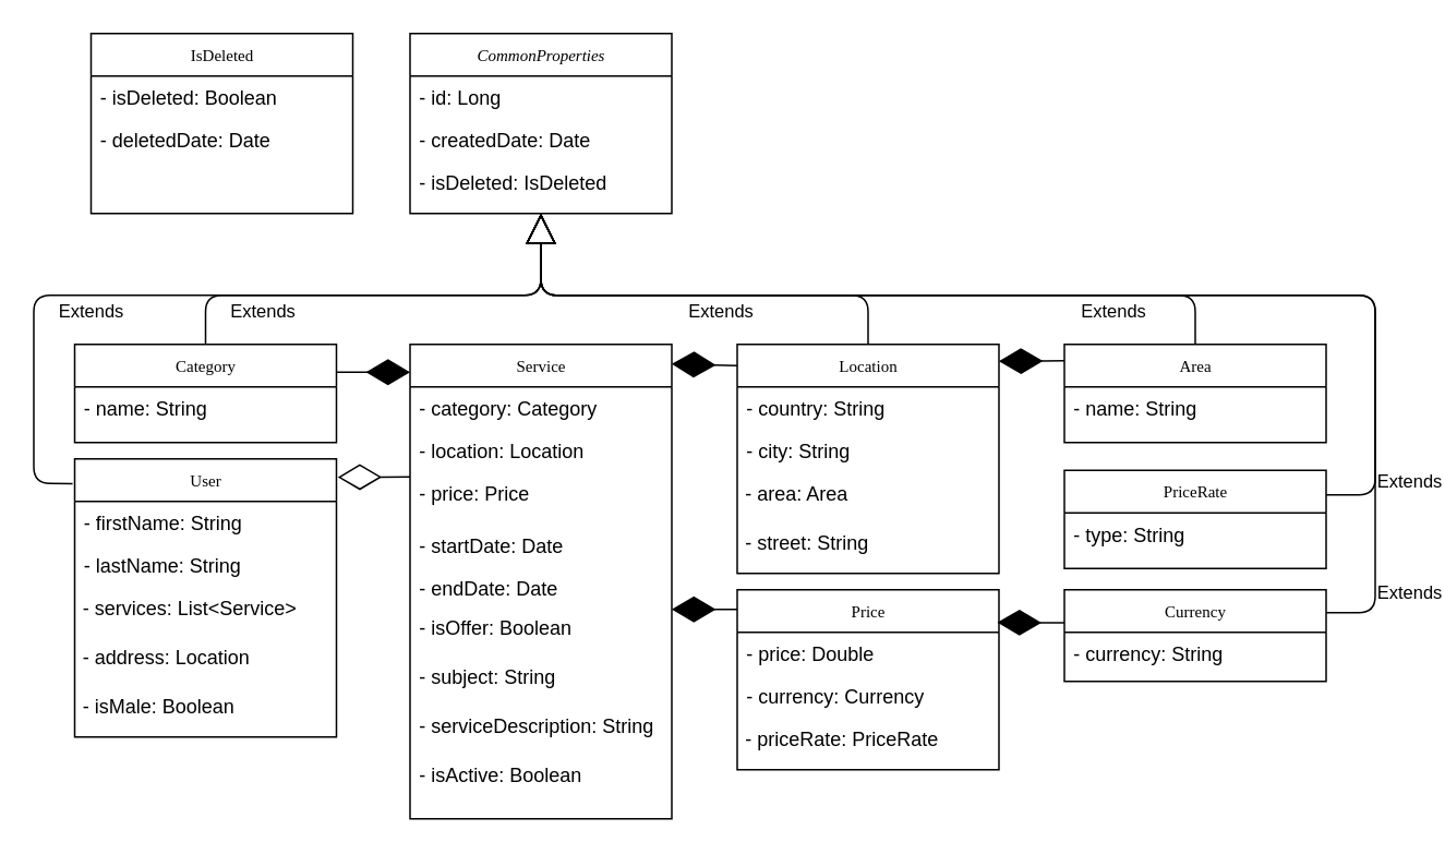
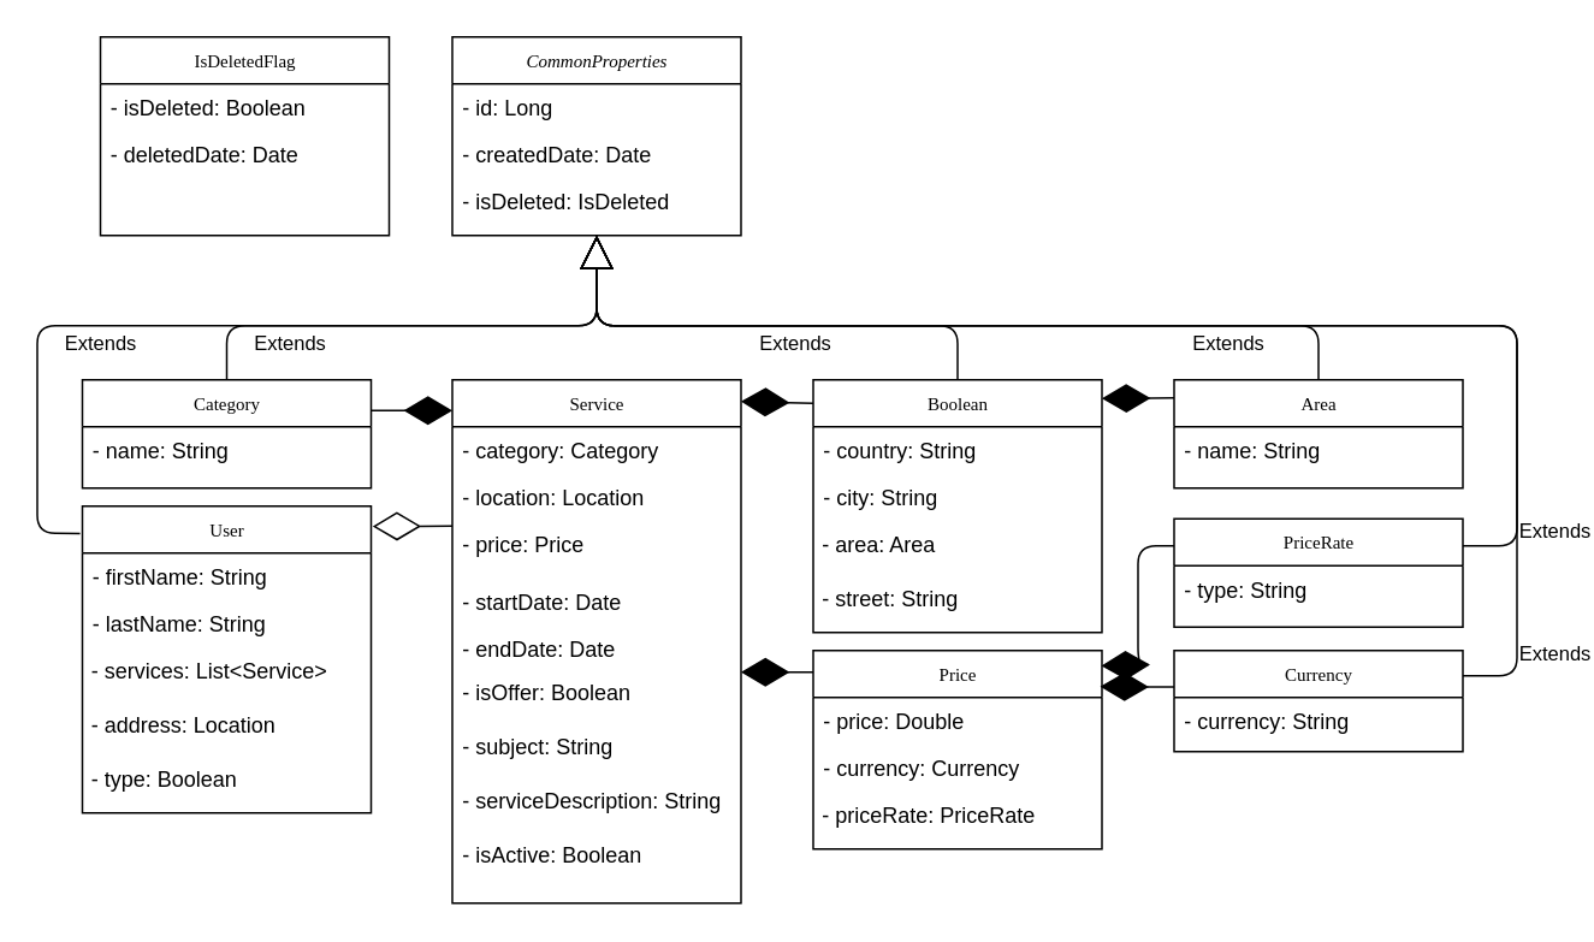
  <mxCell id="0" />
  <mxCell id="1" parent="0" />
  <mxCell id="2" value="Category" style="swimlane;html=1;fontStyle=0;childLayout=stackLayout;horizontal=1;startSize=26;fillColor=none;horizontalStack=0;resizeParent=1;resizeLast=0;collapsible=1;marginBottom=0;swimlaneFillColor=#ffffff;rounded=0;shadow=0;comic=0;labelBackgroundColor=none;strokeWidth=1;fontFamily=Verdana;fontSize=10;align=center;" parent="1" vertex="1"><mxGeometry x="45" y="210" width="160" height="60" as="geometry" /></mxCell>
  <mxCell id="3" value="- name: String" style="text;html=1;strokeColor=none;fillColor=none;align=left;verticalAlign=top;spacingLeft=4;spacingRight=4;whiteSpace=wrap;overflow=hidden;rotatable=0;points=[[0,0.5],[1,0.5]];portConstraint=eastwest;" parent="2" vertex="1"><mxGeometry y="26" width="160" height="30" as="geometry" /></mxCell>
  <mxCell id="4" value="Service" style="swimlane;html=1;fontStyle=0;childLayout=stackLayout;horizontal=1;startSize=26;fillColor=none;horizontalStack=0;resizeParent=1;resizeLast=0;collapsible=1;marginBottom=0;swimlaneFillColor=#ffffff;rounded=0;shadow=0;comic=0;labelBackgroundColor=none;strokeWidth=1;fontFamily=Verdana;fontSize=10;align=center;" parent="1" vertex="1"><mxGeometry x="250" y="210" width="160" height="290" as="geometry" /></mxCell>
  <mxCell id="5" value="- category: Category" style="text;html=1;strokeColor=none;fillColor=none;align=left;verticalAlign=top;spacingLeft=4;spacingRight=4;whiteSpace=wrap;overflow=hidden;rotatable=0;points=[[0,0.5],[1,0.5]];portConstraint=eastwest;" parent="4" vertex="1"><mxGeometry y="26" width="160" height="26" as="geometry" /></mxCell>
  <mxCell id="6" value="- location: Location" style="text;html=1;strokeColor=none;fillColor=none;align=left;verticalAlign=top;spacingLeft=4;spacingRight=4;whiteSpace=wrap;overflow=hidden;rotatable=0;points=[[0,0.5],[1,0.5]];portConstraint=eastwest;" parent="4" vertex="1"><mxGeometry y="52" width="160" height="26" as="geometry" /></mxCell>
  <mxCell id="7" value="- price: Price" style="text;html=1;strokeColor=none;fillColor=none;align=left;verticalAlign=top;spacingLeft=4;spacingRight=4;whiteSpace=wrap;overflow=hidden;rotatable=0;points=[[0,0.5],[1,0.5]];portConstraint=eastwest;" parent="4" vertex="1"><mxGeometry y="78" width="160" height="32" as="geometry" /></mxCell>
  <mxCell id="8" value="- startDate: Date" style="text;html=1;strokeColor=none;fillColor=none;align=left;verticalAlign=top;spacingLeft=4;spacingRight=4;whiteSpace=wrap;overflow=hidden;rotatable=0;points=[[0,0.5],[1,0.5]];portConstraint=eastwest;" parent="4" vertex="1"><mxGeometry y="110" width="160" height="26" as="geometry" /></mxCell>
  <mxCell id="9" value="- endDate: Date" style="text;html=1;strokeColor=none;fillColor=none;align=left;verticalAlign=top;spacingLeft=4;spacingRight=4;whiteSpace=wrap;overflow=hidden;rotatable=0;points=[[0,0.5],[1,0.5]];portConstraint=eastwest;" parent="4" vertex="1"><mxGeometry y="136" width="160" height="24" as="geometry" /></mxCell>
  <mxCell id="10" value="- isOffer: Boolean" style="text;html=1;strokeColor=none;fillColor=none;align=left;verticalAlign=top;spacingLeft=4;spacingRight=4;whiteSpace=wrap;overflow=hidden;rotatable=0;points=[[0,0.5],[1,0.5]];portConstraint=eastwest;" parent="4" vertex="1"><mxGeometry y="160" width="160" height="30" as="geometry" /></mxCell>
  <mxCell id="11" value="- subject: String" style="text;html=1;strokeColor=none;fillColor=none;align=left;verticalAlign=top;spacingLeft=4;spacingRight=4;whiteSpace=wrap;overflow=hidden;rotatable=0;points=[[0,0.5],[1,0.5]];portConstraint=eastwest;" parent="4" vertex="1"><mxGeometry y="190" width="160" height="30" as="geometry" /></mxCell>
  <mxCell id="12" value="- serviceDescription: String" style="text;html=1;strokeColor=none;fillColor=none;align=left;verticalAlign=top;spacingLeft=4;spacingRight=4;whiteSpace=wrap;overflow=hidden;rotatable=0;points=[[0,0.5],[1,0.5]];portConstraint=eastwest;" parent="4" vertex="1"><mxGeometry y="220" width="160" height="30" as="geometry" /></mxCell>
  <mxCell id="13" value="- isActive: Boolean" style="text;html=1;strokeColor=none;fillColor=none;align=left;verticalAlign=top;spacingLeft=4;spacingRight=4;whiteSpace=wrap;overflow=hidden;rotatable=0;points=[[0,0.5],[1,0.5]];portConstraint=eastwest;" parent="4" vertex="1"><mxGeometry y="250" width="160" height="30" as="geometry" /></mxCell>
- <mxCell id="14" value="IsDeleted" style="swimlane;html=1;fontStyle=0;childLayout=stackLayout;horizontal=1;startSize=26;fillColor=none;horizontalStack=0;resizeParent=1;resizeLast=0;collapsible=1;marginBottom=0;swimlaneFillColor=#ffffff;rounded=0;shadow=0;comic=0;labelBackgroundColor=none;strokeWidth=1;fontFamily=Verdana;fontSize=10;align=center;" parent="1" vertex="1"><mxGeometry x="55" y="20" width="160" height="110" as="geometry" /></mxCell>
+ <mxCell id="14" value="IsDeletedFlag" style="swimlane;html=1;fontStyle=0;childLayout=stackLayout;horizontal=1;startSize=26;fillColor=none;horizontalStack=0;resizeParent=1;resizeLast=0;collapsible=1;marginBottom=0;swimlaneFillColor=#ffffff;rounded=0;shadow=0;comic=0;labelBackgroundColor=none;strokeWidth=1;fontFamily=Verdana;fontSize=10;align=center;" parent="1" vertex="1"><mxGeometry x="55" y="20" width="160" height="110" as="geometry" /></mxCell>
  <mxCell id="15" value="- isDeleted: Boolean" style="text;html=1;strokeColor=none;fillColor=none;align=left;verticalAlign=top;spacingLeft=4;spacingRight=4;whiteSpace=wrap;overflow=hidden;rotatable=0;points=[[0,0.5],[1,0.5]];portConstraint=eastwest;" parent="14" vertex="1"><mxGeometry y="26" width="160" height="26" as="geometry" /></mxCell>
  <mxCell id="16" value="- deletedDate: Date" style="text;html=1;strokeColor=none;fillColor=none;align=left;verticalAlign=top;spacingLeft=4;spacingRight=4;whiteSpace=wrap;overflow=hidden;rotatable=0;points=[[0,0.5],[1,0.5]];portConstraint=eastwest;" parent="14" vertex="1"><mxGeometry y="52" width="160" height="26" as="geometry" /></mxCell>
  <mxCell id="17" value="PriceRate" style="swimlane;html=1;fontStyle=0;childLayout=stackLayout;horizontal=1;startSize=26;fillColor=none;horizontalStack=0;resizeParent=1;resizeLast=0;collapsible=1;marginBottom=0;swimlaneFillColor=#ffffff;rounded=0;shadow=0;comic=0;labelBackgroundColor=none;strokeWidth=1;fontFamily=Verdana;fontSize=10;align=center;" parent="1" vertex="1"><mxGeometry x="650" y="287" width="160" height="60" as="geometry" /></mxCell>
  <mxCell id="18" value="- type: String" style="text;html=1;strokeColor=none;fillColor=none;align=left;verticalAlign=top;spacingLeft=4;spacingRight=4;whiteSpace=wrap;overflow=hidden;rotatable=0;points=[[0,0.5],[1,0.5]];portConstraint=eastwest;" parent="17" vertex="1"><mxGeometry y="26" width="160" height="34" as="geometry" /></mxCell>
+ <mxCell id="19" value="" style="endArrow=diamondThin;endFill=1;endSize=24;html=1;entryX=0.998;entryY=0.077;entryDx=0;entryDy=0;entryPerimeter=0;exitX=0;exitY=0.25;exitDx=0;exitDy=0;" parent="1" source="17" target="51" edge="1"><mxGeometry width="160" relative="1" as="geometry"><mxPoint x="670" y="368" as="sourcePoint" /><mxPoint x="611.6" y="314.56" as="targetPoint" /><Array as="points"><mxPoint x="630" y="302" /><mxPoint x="630" y="368" /></Array></mxGeometry></mxCell>
  <mxCell id="20" value="&lt;i&gt;CommonProperties&lt;/i&gt;" style="swimlane;html=1;fontStyle=0;childLayout=stackLayout;horizontal=1;startSize=26;fillColor=none;horizontalStack=0;resizeParent=1;resizeLast=0;collapsible=1;marginBottom=0;swimlaneFillColor=#ffffff;rounded=0;shadow=0;comic=0;labelBackgroundColor=none;strokeWidth=1;fontFamily=Verdana;fontSize=10;align=center;" parent="1" vertex="1"><mxGeometry x="250" y="20" width="160" height="110" as="geometry" /></mxCell>
  <mxCell id="21" value="- id: Long" style="text;html=1;strokeColor=none;fillColor=none;align=left;verticalAlign=top;spacingLeft=4;spacingRight=4;whiteSpace=wrap;overflow=hidden;rotatable=0;points=[[0,0.5],[1,0.5]];portConstraint=eastwest;" parent="20" vertex="1"><mxGeometry y="26" width="160" height="26" as="geometry" /></mxCell>
  <mxCell id="22" value="- createdDate: Date" style="text;html=1;strokeColor=none;fillColor=none;align=left;verticalAlign=top;spacingLeft=4;spacingRight=4;whiteSpace=wrap;overflow=hidden;rotatable=0;points=[[0,0.5],[1,0.5]];portConstraint=eastwest;" parent="20" vertex="1"><mxGeometry y="52" width="160" height="26" as="geometry" /></mxCell>
  <mxCell id="23" value="- isDeleted: IsDeleted" style="text;html=1;strokeColor=none;fillColor=none;align=left;verticalAlign=top;spacingLeft=4;spacingRight=4;whiteSpace=wrap;overflow=hidden;rotatable=0;points=[[0,0.5],[1,0.5]];portConstraint=eastwest;" parent="20" vertex="1"><mxGeometry y="78" width="160" height="26" as="geometry" /></mxCell>
  <mxCell id="24" value="Extends" style="endArrow=block;endSize=16;endFill=0;html=1;entryX=0.5;entryY=1;entryDx=0;entryDy=0;exitX=0.5;exitY=0;exitDx=0;exitDy=0;" parent="1" target="20" edge="1"><mxGeometry x="-0.143" y="10" width="160" relative="1" as="geometry"><mxPoint x="530" y="210" as="sourcePoint" /><mxPoint x="150" y="930" as="targetPoint" /><Array as="points"><mxPoint x="530" y="180" /><mxPoint x="330" y="180" /></Array><mxPoint as="offset" /></mxGeometry></mxCell>
  <mxCell id="25" value="Extends" style="endArrow=block;endSize=16;endFill=0;html=1;exitX=0.5;exitY=0;exitDx=0;exitDy=0;" parent="1" source="2" edge="1"><mxGeometry x="-0.544" y="-10" width="160" relative="1" as="geometry"><mxPoint y="1219" as="sourcePoint" x="470" /><mxPoint x="330" y="130" as="targetPoint" /><Array as="points"><mxPoint x="125" y="180" /><mxPoint x="330" y="180" /></Array><mxPoint as="offset" /></mxGeometry></mxCell>
  <mxCell id="26" value="Extends" style="endArrow=block;endSize=16;endFill=0;html=1;exitX=1;exitY=0.25;exitDx=0;exitDy=0;" parent="1" source="17" edge="1"><mxGeometry x="-0.893" y="-21" width="160" relative="1" as="geometry"><mxPoint x="840" y="300" as="sourcePoint" /><mxPoint x="330" y="130" as="targetPoint" /><Array as="points"><mxPoint x="840" y="302" /><mxPoint x="840" y="180" /><mxPoint x="330" y="180" /></Array><mxPoint as="offset" /></mxGeometry></mxCell>
  <mxCell id="27" value="User" style="swimlane;html=1;fontStyle=0;childLayout=stackLayout;horizontal=1;startSize=26;fillColor=none;horizontalStack=0;resizeParent=1;resizeLast=0;collapsible=1;marginBottom=0;swimlaneFillColor=#ffffff;rounded=0;shadow=0;comic=0;labelBackgroundColor=none;strokeWidth=1;fontFamily=Verdana;fontSize=10;align=center;" parent="1" vertex="1"><mxGeometry x="45" y="280" width="160" height="170" as="geometry" /></mxCell>
  <mxCell id="28" value="- firstName: String" style="text;html=1;strokeColor=none;fillColor=none;align=left;verticalAlign=top;spacingLeft=4;spacingRight=4;whiteSpace=wrap;overflow=hidden;rotatable=0;points=[[0,0.5],[1,0.5]];portConstraint=eastwest;" parent="27" vertex="1"><mxGeometry y="26" width="160" height="26" as="geometry" /></mxCell>
  <mxCell id="29" value="- lastName: String" style="text;html=1;strokeColor=none;fillColor=none;align=left;verticalAlign=top;spacingLeft=4;spacingRight=4;whiteSpace=wrap;overflow=hidden;rotatable=0;points=[[0,0.5],[1,0.5]];portConstraint=eastwest;" parent="27" vertex="1"><mxGeometry y="52" width="160" height="26" as="geometry" /></mxCell>
  <mxCell id="30" value="&amp;nbsp;- services: List&amp;lt;Service&amp;gt;" style="text;html=1;" parent="27" vertex="1"><mxGeometry y="78" width="160" height="30" as="geometry" /></mxCell>
  <mxCell id="31" value="&amp;nbsp;- address: Location" style="text;html=1;" parent="27" vertex="1"><mxGeometry y="108" width="160" height="30" as="geometry" /></mxCell>
- <mxCell id="32" value="&amp;nbsp;- isMale: Boolean" style="text;html=1;" parent="27" vertex="1"><mxGeometry y="138" width="160" height="30" as="geometry" /></mxCell>
+ <mxCell id="32" value="&amp;nbsp;- type: Boolean" style="text;html=1;" parent="27" vertex="1"><mxGeometry y="138" width="160" height="30" as="geometry" /></mxCell>
  <mxCell id="33" value="" style="endArrow=diamondThin;endFill=0;endSize=24;html=1;entryX=1.005;entryY=0.066;entryDx=0;entryDy=0;entryPerimeter=0;" parent="1" target="27" edge="1"><mxGeometry width="160" relative="1" as="geometry"><mxPoint x="250" y="291" as="sourcePoint" /><mxPoint x="-90" y="180" as="targetPoint" /><Array as="points" /></mxGeometry></mxCell>
  <mxCell id="34" value="Currency" style="swimlane;html=1;fontStyle=0;childLayout=stackLayout;horizontal=1;startSize=26;fillColor=none;horizontalStack=0;resizeParent=1;resizeLast=0;collapsible=1;marginBottom=0;swimlaneFillColor=#ffffff;rounded=0;shadow=0;comic=0;labelBackgroundColor=none;strokeWidth=1;fontFamily=Verdana;fontSize=10;align=center;" parent="1" vertex="1"><mxGeometry x="650" y="360" width="160" height="56" as="geometry" /></mxCell>
  <mxCell id="35" value="- currency:&amp;nbsp;String" style="text;html=1;strokeColor=none;fillColor=none;align=left;verticalAlign=top;spacingLeft=4;spacingRight=4;whiteSpace=wrap;overflow=hidden;rotatable=0;points=[[0,0.5],[1,0.5]];portConstraint=eastwest;" parent="34" vertex="1"><mxGeometry y="26" width="160" height="30" as="geometry" /></mxCell>
  <mxCell id="36" value="" style="endArrow=diamondThin;endFill=1;endSize=24;html=1;entryX=0.994;entryY=0.691;entryDx=0;entryDy=0;entryPerimeter=0;" edge="1" parent="1"><mxGeometry width="160" relative="1" as="geometry"><mxPoint x="650" y="380.17" as="sourcePoint" /><mxPoint x="609.04" y="380" as="targetPoint" /><Array as="points" /></mxGeometry></mxCell>
  <mxCell id="37" value="Area" style="swimlane;html=1;fontStyle=0;childLayout=stackLayout;horizontal=1;startSize=26;fillColor=none;horizontalStack=0;resizeParent=1;resizeLast=0;collapsible=1;marginBottom=0;swimlaneFillColor=#ffffff;rounded=0;shadow=0;comic=0;labelBackgroundColor=none;strokeWidth=1;fontFamily=Verdana;fontSize=10;align=center;" parent="1" vertex="1"><mxGeometry x="650" y="210" width="160" height="60" as="geometry" /></mxCell>
  <mxCell id="38" value="- name: String" style="text;html=1;strokeColor=none;fillColor=none;align=left;verticalAlign=top;spacingLeft=4;spacingRight=4;whiteSpace=wrap;overflow=hidden;rotatable=0;points=[[0,0.5],[1,0.5]];portConstraint=eastwest;" parent="37" vertex="1"><mxGeometry y="26" width="160" height="30" as="geometry" /></mxCell>
  <mxCell id="39" value="Extends" style="endArrow=block;endSize=16;endFill=0;html=1;exitX=-0.008;exitY=0.089;exitDx=0;exitDy=0;exitPerimeter=0;" edge="1" parent="1" source="27"><mxGeometry x="-0.303" y="-10" width="160" relative="1" as="geometry"><mxPoint x="-10" y="310" as="sourcePoint" /><mxPoint x="330" y="130" as="targetPoint" /><Array as="points"><mxPoint x="20" y="295" /><mxPoint x="20" y="180" /><mxPoint x="210" y="180" /><mxPoint x="330" y="180" /></Array><mxPoint as="offset" /></mxGeometry></mxCell>
  <mxCell id="40" value="" style="endArrow=diamondThin;endFill=1;endSize=24;html=1;" edge="1" parent="1"><mxGeometry width="160" relative="1" as="geometry"><mxPoint x="450" y="223" as="sourcePoint" /><mxPoint x="410" y="222" as="targetPoint" /></mxGeometry></mxCell>
  <mxCell id="41" value="" style="endArrow=diamondThin;endFill=1;endSize=24;html=1;entryX=1;entryY=0.5;entryDx=0;entryDy=0;" edge="1" parent="1"><mxGeometry width="160" relative="1" as="geometry"><mxPoint x="450" y="372" as="sourcePoint" /><mxPoint x="410" y="372" as="targetPoint" /></mxGeometry></mxCell>
  <mxCell id="42" value="Extends" style="endArrow=block;endSize=16;endFill=0;html=1;exitX=0.5;exitY=0;exitDx=0;exitDy=0;" edge="1" parent="1" source="37"><mxGeometry x="-0.667" y="10" width="160" relative="1" as="geometry"><mxPoint x="840" y="310" as="sourcePoint" /><mxPoint x="330" y="130" as="targetPoint" /><Array as="points"><mxPoint x="730" y="180" /><mxPoint x="330" y="180" /></Array><mxPoint as="offset" /></mxGeometry></mxCell>
  <mxCell id="43" value="" style="endArrow=diamondThin;endFill=1;endSize=24;html=1;entryX=1.019;entryY=0.043;entryDx=0;entryDy=0;entryPerimeter=0;" edge="1" parent="1"><mxGeometry width="160" relative="1" as="geometry"><mxPoint x="650" y="220" as="sourcePoint" /><mxPoint x="610" y="220.287" as="targetPoint" /></mxGeometry></mxCell>
  <mxCell id="44" value="Extends" style="endArrow=block;endSize=16;endFill=0;html=1;exitX=1;exitY=0.25;exitDx=0;exitDy=0;" edge="1" parent="1" source="34"><mxGeometry x="-0.893" y="-21" width="160" relative="1" as="geometry"><mxPoint x="810" y="295" as="sourcePoint" /><mxPoint x="330" y="130" as="targetPoint" /><Array as="points"><mxPoint x="840" y="374" /><mxPoint x="840" y="180" /><mxPoint x="330" y="180" /></Array><mxPoint as="offset" /></mxGeometry></mxCell>
  <mxCell id="45" value="" style="endArrow=diamondThin;endFill=1;endSize=24;html=1;" edge="1" parent="1"><mxGeometry width="160" relative="1" as="geometry"><mxPoint x="205" y="227" as="sourcePoint" /><mxPoint x="250" y="227" as="targetPoint" /></mxGeometry></mxCell>
- <mxCell id="46" value="Location" style="swimlane;html=1;fontStyle=0;childLayout=stackLayout;horizontal=1;startSize=26;fillColor=none;horizontalStack=0;resizeParent=1;resizeLast=0;collapsible=1;marginBottom=0;swimlaneFillColor=#ffffff;rounded=0;shadow=0;comic=0;labelBackgroundColor=none;strokeWidth=1;fontFamily=Verdana;fontSize=10;align=center;" vertex="1" parent="1"><mxGeometry x="450" y="210" width="160" height="140" as="geometry" /></mxCell>
+ <mxCell id="46" value="Boolean" style="swimlane;html=1;fontStyle=0;childLayout=stackLayout;horizontal=1;startSize=26;fillColor=none;horizontalStack=0;resizeParent=1;resizeLast=0;collapsible=1;marginBottom=0;swimlaneFillColor=#ffffff;rounded=0;shadow=0;comic=0;labelBackgroundColor=none;strokeWidth=1;fontFamily=Verdana;fontSize=10;align=center;" vertex="1" parent="1"><mxGeometry x="450" y="210" width="160" height="140" as="geometry" /></mxCell>
  <mxCell id="47" value="- country: String" style="text;html=1;strokeColor=none;fillColor=none;align=left;verticalAlign=top;spacingLeft=4;spacingRight=4;whiteSpace=wrap;overflow=hidden;rotatable=0;points=[[0,0.5],[1,0.5]];portConstraint=eastwest;" vertex="1" parent="46"><mxGeometry y="26" width="160" height="26" as="geometry" /></mxCell>
  <mxCell id="48" value="- city: String" style="text;html=1;strokeColor=none;fillColor=none;align=left;verticalAlign=top;spacingLeft=4;spacingRight=4;whiteSpace=wrap;overflow=hidden;rotatable=0;points=[[0,0.5],[1,0.5]];portConstraint=eastwest;" vertex="1" parent="46"><mxGeometry y="52" width="160" height="26" as="geometry" /></mxCell>
  <mxCell id="49" value="&amp;nbsp;- area: Area" style="text;html=1;" vertex="1" parent="46"><mxGeometry y="78" width="160" height="30" as="geometry" /></mxCell>
  <mxCell id="50" value="&amp;nbsp;- street: String" style="text;html=1;" vertex="1" parent="46"><mxGeometry y="108" width="160" height="30" as="geometry" /></mxCell>
  <mxCell id="51" value="Price" style="swimlane;html=1;fontStyle=0;childLayout=stackLayout;horizontal=1;startSize=26;fillColor=none;horizontalStack=0;resizeParent=1;resizeLast=0;collapsible=1;marginBottom=0;swimlaneFillColor=#ffffff;rounded=0;shadow=0;comic=0;labelBackgroundColor=none;strokeWidth=1;fontFamily=Verdana;fontSize=10;align=center;" vertex="1" parent="1"><mxGeometry x="450" y="360" width="160" height="110" as="geometry" /></mxCell>
  <mxCell id="52" value="- price: Double" style="text;html=1;strokeColor=none;fillColor=none;align=left;verticalAlign=top;spacingLeft=4;spacingRight=4;whiteSpace=wrap;overflow=hidden;rotatable=0;points=[[0,0.5],[1,0.5]];portConstraint=eastwest;" vertex="1" parent="51"><mxGeometry y="26" width="160" height="26" as="geometry" /></mxCell>
  <mxCell id="53" value="- currency: Currency" style="text;html=1;strokeColor=none;fillColor=none;align=left;verticalAlign=top;spacingLeft=4;spacingRight=4;whiteSpace=wrap;overflow=hidden;rotatable=0;points=[[0,0.5],[1,0.5]];portConstraint=eastwest;" vertex="1" parent="51"><mxGeometry y="52" width="160" height="26" as="geometry" /></mxCell>
  <mxCell id="54" value="&amp;nbsp;- priceRate: PriceRate" style="text;html=1;" vertex="1" parent="51"><mxGeometry y="78" width="160" height="30" as="geometry" /></mxCell>
